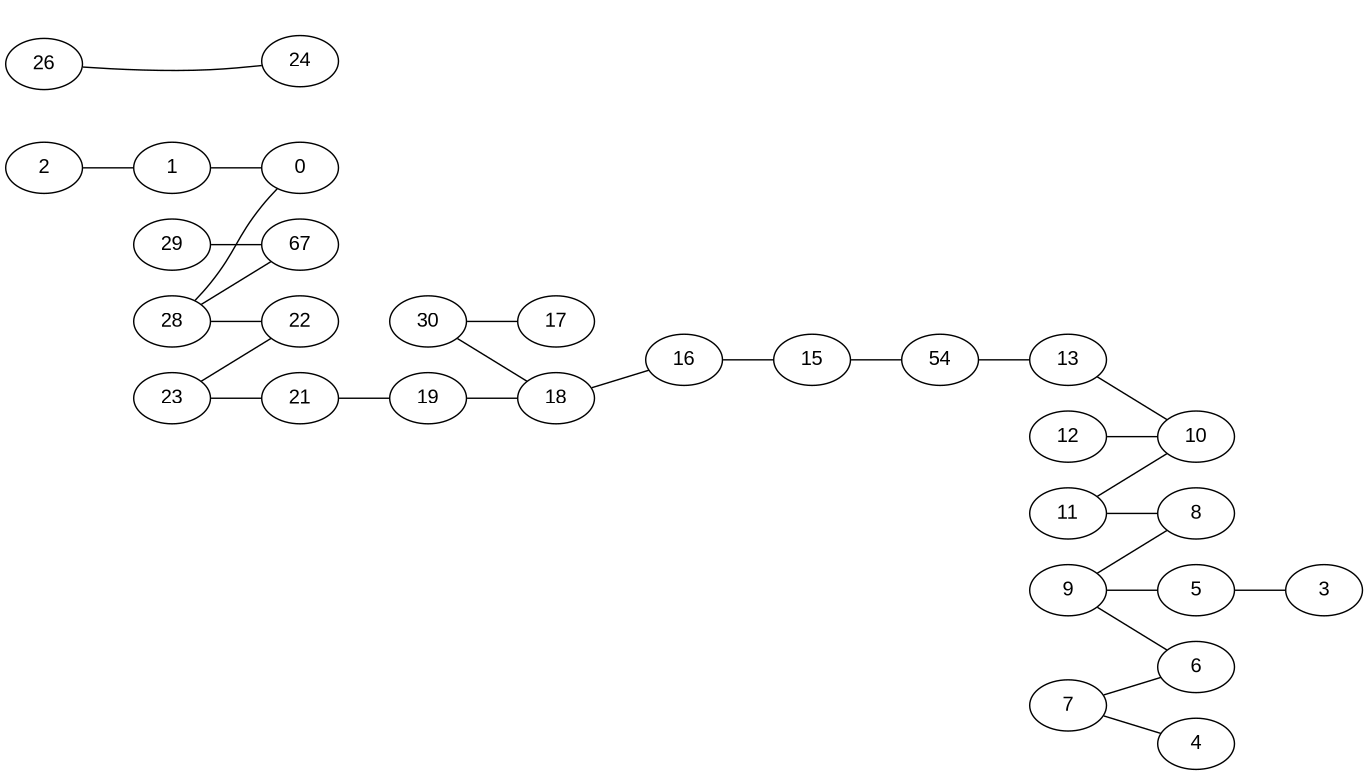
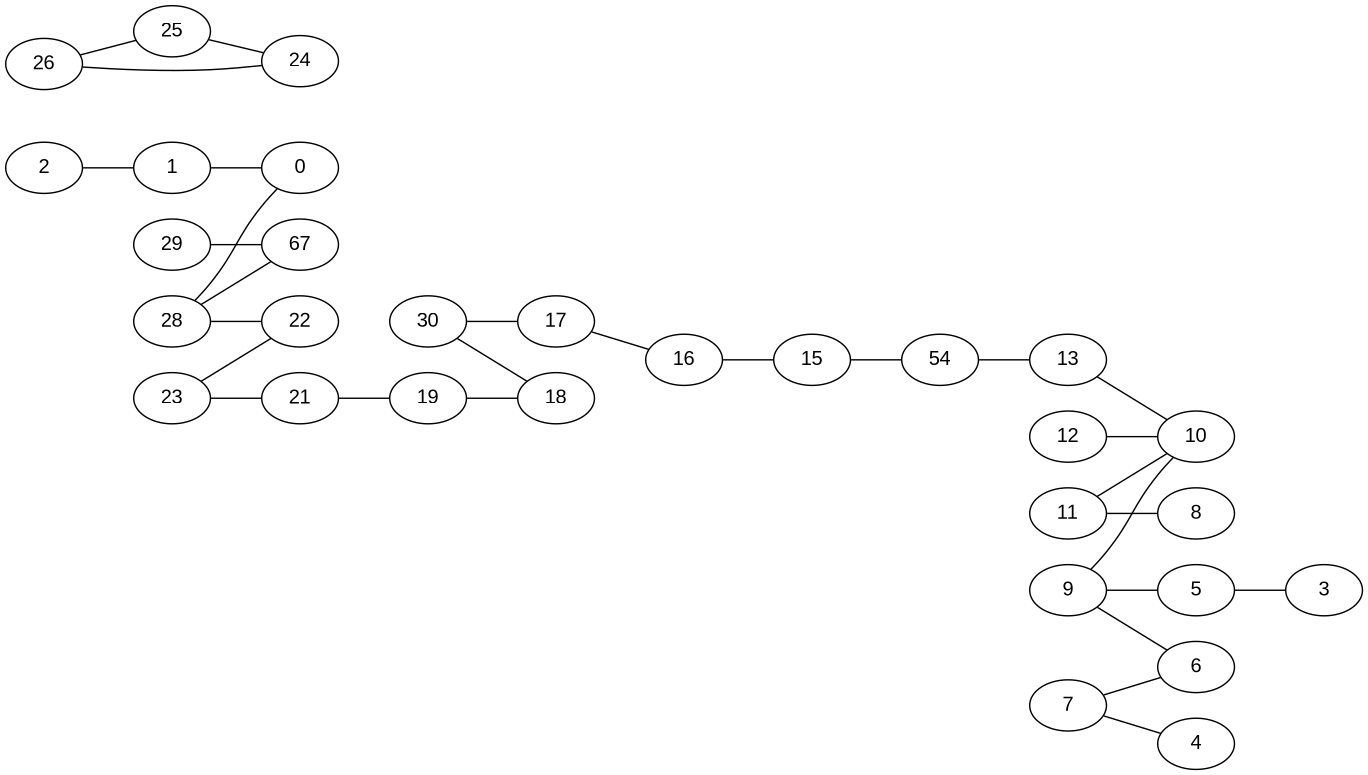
  graph {
    fontname="Liberation Sans"
    rankdir=LR
    node [fontname="Liberation Sans"]
    edge [fontname="Liberation Sans"]
    1
    0
    2
    5
    3
    7
    4
    6
    9
    8
    11
    10
    12
    13
    n15 [label=54]
    15
    16
    17
    19
    18
    n21 [label=30]
    21
    23
    22
+   25
    24
    26
    28
    n29 [label=67]
    29
    1 -- 0
    2 -- 1
    5 -- 3
    7 -- 4
    7 -- 6
    9 -- 5
    9 -- 6
-   9 -- 8
+   9 -- 10
    11 -- 8
    11 -- 10
    12 -- 10
    13 -- 10
    n15 -- 13
    15 -- n15
    16 -- 15
-   18 -- 16
+   17 -- 16
    19 -- 18
    n21 -- 17
    n21 -- 18
    21 -- 19
    23 -- 21
    23 -- 22
+   25 -- 24
+   26 -- 25
    26 -- 24
    28 -- 0
    28 -- 22
    28 -- n29
    29 -- n29
  }
